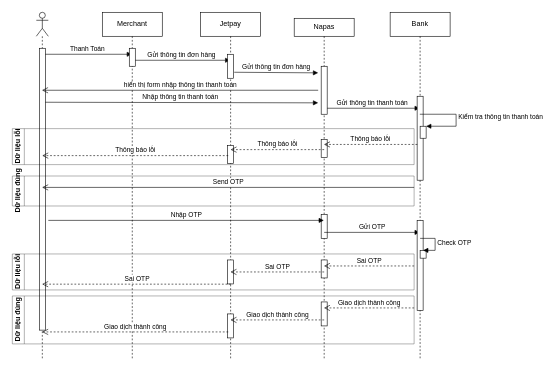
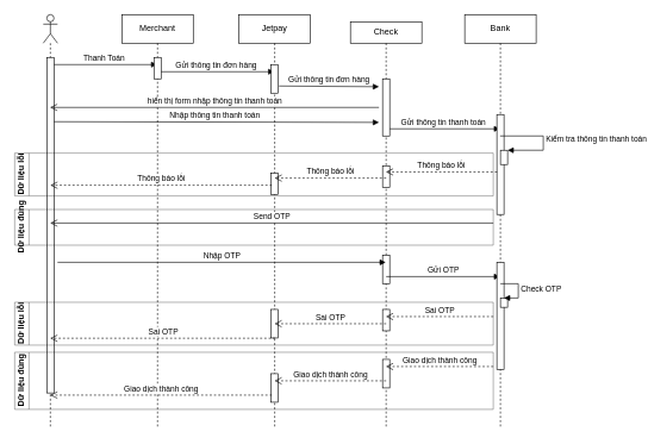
  <mxCell id="0" />
  <mxCell id="1" parent="0" />
  <mxCell id="2" value="" style="shape=umlLifeline;participant=umlActor;perimeter=lifelinePerimeter;whiteSpace=wrap;html=1;container=1;collapsible=0;recursiveResize=0;verticalAlign=top;spacingTop=36;outlineConnect=0;" vertex="1" parent="1"><mxGeometry x="60" width="20" height="580" as="geometry" y="20" /></mxCell>
  <mxCell id="3" value="Thanh Toán" style="html=1;verticalAlign=bottom;endArrow=block;" edge="1" parent="2" target="6"><mxGeometry width="80" relative="1" as="geometry"><mxPoint x="10" y="70" as="sourcePoint" /><mxPoint x="90" y="70" as="targetPoint" /></mxGeometry></mxCell>
  <mxCell id="4" value="Nhập thông tin thanh toán" style="html=1;verticalAlign=bottom;endArrow=block;" edge="1" parent="2"><mxGeometry width="80" relative="1" as="geometry"><mxPoint x="10" y="150" as="sourcePoint" /><mxPoint x="470" y="151" as="targetPoint" /></mxGeometry></mxCell>
  <mxCell id="5" value="" style="html=1;points=[];perimeter=orthogonalPerimeter;" vertex="1" parent="2"><mxGeometry x="5" y="60" width="10" height="470" as="geometry" /></mxCell>
  <mxCell id="6" value="Merchant" style="shape=umlLifeline;perimeter=lifelinePerimeter;whiteSpace=wrap;html=1;container=1;collapsible=0;recursiveResize=0;outlineConnect=0;" vertex="1" parent="1"><mxGeometry x="170" width="100" height="580" as="geometry" y="20" /></mxCell>
  <mxCell id="7" value="Gửi thông tin đơn hàng" style="html=1;verticalAlign=bottom;endArrow=block;" edge="1" parent="6" target="9"><mxGeometry width="80" relative="1" as="geometry"><mxPoint x="50" y="80" as="sourcePoint" /><mxPoint x="130" y="80" as="targetPoint" /></mxGeometry></mxCell>
  <mxCell id="8" value="" style="html=1;points=[];perimeter=orthogonalPerimeter;" vertex="1" parent="6"><mxGeometry x="45" y="60" width="10" height="30" as="geometry" /></mxCell>
  <mxCell id="9" value="Jetpay" style="shape=umlLifeline;perimeter=lifelinePerimeter;whiteSpace=wrap;html=1;container=1;collapsible=0;recursiveResize=0;outlineConnect=0;" vertex="1" parent="1"><mxGeometry x="334" width="100" height="580" as="geometry" y="20" /></mxCell>
  <mxCell id="10" value="" style="html=1;points=[];perimeter=orthogonalPerimeter;" vertex="1" parent="9"><mxGeometry x="45" y="70" width="10" height="40" as="geometry" /></mxCell>
  <mxCell id="11" value="Gửi thông tin đơn hàng" style="html=1;verticalAlign=bottom;endArrow=block;" edge="1" parent="9"><mxGeometry width="80" relative="1" as="geometry"><mxPoint x="56" y="100" as="sourcePoint" /><mxPoint x="196" y="101" as="targetPoint" /></mxGeometry></mxCell>
  <mxCell id="12" value="" style="html=1;points=[];perimeter=orthogonalPerimeter;" vertex="1" parent="9"><mxGeometry x="45" y="222" width="10" height="30" as="geometry" /></mxCell>
  <mxCell id="13" value="" style="html=1;points=[];perimeter=orthogonalPerimeter;" vertex="1" parent="9"><mxGeometry x="45" y="413" width="10" height="40" as="geometry" /></mxCell>
  <mxCell id="14" value="" style="html=1;points=[];perimeter=orthogonalPerimeter;" vertex="1" parent="9"><mxGeometry x="45" y="503" width="10" height="40" as="geometry" /></mxCell>
- <mxCell id="15" value="Napas" style="shape=umlLifeline;perimeter=lifelinePerimeter;whiteSpace=wrap;html=1;container=1;collapsible=0;recursiveResize=0;outlineConnect=0;size=30;" vertex="1" parent="1"><mxGeometry x="490" y="30" width="100" height="570" as="geometry" /></mxCell>
+ <mxCell id="15" value="Check" style="shape=umlLifeline;perimeter=lifelinePerimeter;whiteSpace=wrap;html=1;container=1;collapsible=0;recursiveResize=0;outlineConnect=0;size=30;" vertex="1" parent="1"><mxGeometry x="490" y="30" width="100" height="570" as="geometry" /></mxCell>
  <mxCell id="16" value="Gửi thông tin thanh toán" style="html=1;verticalAlign=bottom;endArrow=block;" edge="1" parent="15" target="23"><mxGeometry width="80" relative="1" as="geometry"><mxPoint x="50" y="150" as="sourcePoint" /><mxPoint x="130" y="150" as="targetPoint" /></mxGeometry></mxCell>
  <mxCell id="17" value="" style="html=1;points=[];perimeter=orthogonalPerimeter;" vertex="1" parent="15"><mxGeometry x="45" y="80" width="10" height="80" as="geometry" /></mxCell>
  <mxCell id="18" value="" style="html=1;points=[];perimeter=orthogonalPerimeter;" vertex="1" parent="15"><mxGeometry x="45" y="202" width="10" height="30" as="geometry" /></mxCell>
  <mxCell id="19" value="" style="html=1;points=[];perimeter=orthogonalPerimeter;" vertex="1" parent="15"><mxGeometry x="45" y="327" width="10" height="40" as="geometry" /></mxCell>
  <mxCell id="20" value="Gửi OTP" style="html=1;verticalAlign=bottom;endArrow=block;" edge="1" parent="15"><mxGeometry width="80" relative="1" as="geometry"><mxPoint x="50" y="357" as="sourcePoint" /><mxPoint x="209.5" y="357" as="targetPoint" /></mxGeometry></mxCell>
  <mxCell id="21" value="" style="html=1;points=[];perimeter=orthogonalPerimeter;" vertex="1" parent="15"><mxGeometry x="45" y="403" width="10" height="30" as="geometry" /></mxCell>
  <mxCell id="22" value="" style="html=1;points=[];perimeter=orthogonalPerimeter;" vertex="1" parent="15"><mxGeometry x="45" y="473" width="10" height="40" as="geometry" /></mxCell>
  <mxCell id="23" value="Bank" style="shape=umlLifeline;perimeter=lifelinePerimeter;whiteSpace=wrap;html=1;container=1;collapsible=0;recursiveResize=0;outlineConnect=0;" vertex="1" parent="1"><mxGeometry x="650" width="100" height="580" as="geometry" y="20" /></mxCell>
  <mxCell id="24" value="" style="html=1;points=[];perimeter=orthogonalPerimeter;" vertex="1" parent="23"><mxGeometry x="45" y="140" width="10" height="140" as="geometry" /></mxCell>
  <mxCell id="25" value="" style="html=1;points=[];perimeter=orthogonalPerimeter;" vertex="1" parent="23"><mxGeometry x="45" y="347" width="10" height="150" as="geometry" /></mxCell>
  <mxCell id="26" value="" style="html=1;points=[];perimeter=orthogonalPerimeter;" vertex="1" parent="23"><mxGeometry x="50" y="190" width="10" height="20" as="geometry" /></mxCell>
  <mxCell id="27" value="Kiểm tra thông tin thanh toán" style="edgeStyle=orthogonalEdgeStyle;html=1;align=left;spacingLeft=2;endArrow=block;rounded=0;entryX=1;entryY=0;" edge="1" target="26" parent="23" source="23"><mxGeometry relative="1" as="geometry"><mxPoint x="95" y="170" as="sourcePoint" /><Array as="points"><mxPoint x="110" y="170" /><mxPoint x="110" y="190" /></Array></mxGeometry></mxCell>
  <mxCell id="28" value="hiển thị form nhập thông tin thanh toán" style="html=1;verticalAlign=bottom;endArrow=open;endSize=8;" edge="1" parent="1" target="2"><mxGeometry relative="1" as="geometry"><mxPoint x="530" y="150" as="sourcePoint" /><mxPoint x="450" y="150" as="targetPoint" /></mxGeometry></mxCell>
  <mxCell id="29" value="Thông báo lỗi" style="html=1;verticalAlign=bottom;endArrow=open;dashed=1;endSize=8;exitX=0.026;exitY=0.424;exitDx=0;exitDy=0;exitPerimeter=0;" edge="1" parent="1"><mxGeometry relative="1" as="geometry"><mxPoint x="695.26" y="240.36" as="sourcePoint" /><mxPoint x="539.667" y="240.36" as="targetPoint" /></mxGeometry></mxCell>
  <mxCell id="30" value="Thông báo lỗi" style="html=1;verticalAlign=bottom;endArrow=open;dashed=1;endSize=8;" edge="1" parent="1"><mxGeometry relative="1" as="geometry"><mxPoint x="540" y="249" as="sourcePoint" /><mxPoint x="383.81" y="249" as="targetPoint" /></mxGeometry></mxCell>
  <mxCell id="31" value="Thông báo lỗi" style="html=1;verticalAlign=bottom;endArrow=open;dashed=1;endSize=8;" edge="1" parent="1"><mxGeometry relative="1" as="geometry"><mxPoint x="380" y="259" as="sourcePoint" /><mxPoint x="69.81" y="259" as="targetPoint" /></mxGeometry></mxCell>
  <mxCell id="32" value="Send OTP" style="html=1;verticalAlign=bottom;endArrow=open;endSize=8;" edge="1" parent="1"><mxGeometry relative="1" as="geometry"><mxPoint x="690" y="312" as="sourcePoint" /><mxPoint x="69.667" y="312" as="targetPoint" /></mxGeometry></mxCell>
  <mxCell id="33" value="Nhập OTP" style="html=1;verticalAlign=bottom;endArrow=block;" edge="1" parent="1"><mxGeometry width="80" relative="1" as="geometry"><mxPoint x="80" y="367" as="sourcePoint" /><mxPoint x="539.5" y="367" as="targetPoint" /></mxGeometry></mxCell>
  <mxCell id="34" value="Sai OTP" style="html=1;verticalAlign=bottom;endArrow=open;dashed=1;endSize=8;" edge="1" parent="1"><mxGeometry relative="1" as="geometry"><mxPoint x="690" y="443" as="sourcePoint" /><mxPoint x="539.667" y="443" as="targetPoint" /></mxGeometry></mxCell>
  <mxCell id="35" value="Sai OTP" style="html=1;verticalAlign=bottom;endArrow=open;dashed=1;endSize=8;" edge="1" parent="1"><mxGeometry relative="1" as="geometry"><mxPoint x="540" y="453" as="sourcePoint" /><mxPoint x="383.667" y="453" as="targetPoint" /></mxGeometry></mxCell>
  <mxCell id="36" value="Sai OTP" style="html=1;verticalAlign=bottom;endArrow=open;dashed=1;endSize=8;exitX=0.552;exitY=1.009;exitDx=0;exitDy=0;exitPerimeter=0;" edge="1" parent="1" source="13"><mxGeometry relative="1" as="geometry"><mxPoint x="220" y="473" as="sourcePoint" /><mxPoint x="69.667" y="473.36" as="targetPoint" /></mxGeometry></mxCell>
  <mxCell id="37" value="Giao dịch thành công" style="html=1;verticalAlign=bottom;endArrow=open;dashed=1;endSize=8;" edge="1" parent="1"><mxGeometry relative="1" as="geometry"><mxPoint x="690" y="513" as="sourcePoint" /><mxPoint x="539.667" y="513" as="targetPoint" /></mxGeometry></mxCell>
  <mxCell id="38" value="Giao dịch thành công" style="html=1;verticalAlign=bottom;endArrow=open;dashed=1;endSize=8;" edge="1" parent="1"><mxGeometry relative="1" as="geometry"><mxPoint x="540" y="533" as="sourcePoint" /><mxPoint x="383.667" y="533" as="targetPoint" /></mxGeometry></mxCell>
  <mxCell id="39" value="Giao dịch thành công" style="html=1;verticalAlign=bottom;endArrow=open;dashed=1;endSize=8;" edge="1" parent="1"><mxGeometry relative="1" as="geometry"><mxPoint x="380" y="553" as="sourcePoint" /><mxPoint x="69.667" y="553" as="targetPoint" /></mxGeometry></mxCell>
  <mxCell id="40" value="" style="html=1;points=[];perimeter=orthogonalPerimeter;" vertex="1" parent="1"><mxGeometry x="700" y="417" width="10" height="13" as="geometry" /></mxCell>
  <mxCell id="41" value="Check OTP" style="edgeStyle=orthogonalEdgeStyle;html=1;align=left;spacingLeft=2;endArrow=block;rounded=0;entryX=1;entryY=0;" edge="1" parent="1"><mxGeometry relative="1" as="geometry"><mxPoint x="700" y="397" as="sourcePoint" /><Array as="points"><mxPoint x="725" y="397" /></Array><mxPoint x="705" y="417" as="targetPoint" /></mxGeometry></mxCell>
  <mxCell id="42" value="Dữ liệu lỗi" style="swimlane;html=1;horizontal=0;startSize=20;opacity=50;" vertex="1" parent="1"><mxGeometry y="214" width="670" height="60" as="geometry" x="20" /></mxCell>
  <mxCell id="43" value="Dữ liệu đúng" style="swimlane;html=1;horizontal=0;startSize=20;opacity=50;" vertex="1" parent="1"><mxGeometry y="293" width="670" height="50" as="geometry" x="20"><mxRectangle y="251" width="30" height="100" as="alternateBounds" /></mxGeometry></mxCell>
  <mxCell id="44" value="Dữ liệu lỗi" style="swimlane;html=1;horizontal=0;startSize=20;opacity=50;" vertex="1" parent="1"><mxGeometry y="423" width="670" height="60" as="geometry" x="20" /></mxCell>
  <mxCell id="45" value="Dữ liệu đúng" style="swimlane;html=1;horizontal=0;startSize=20;opacity=50;" vertex="1" parent="1"><mxGeometry y="493" width="670" height="80" as="geometry" x="20"><mxRectangle y="251" width="30" height="100" as="alternateBounds" /></mxGeometry></mxCell>
